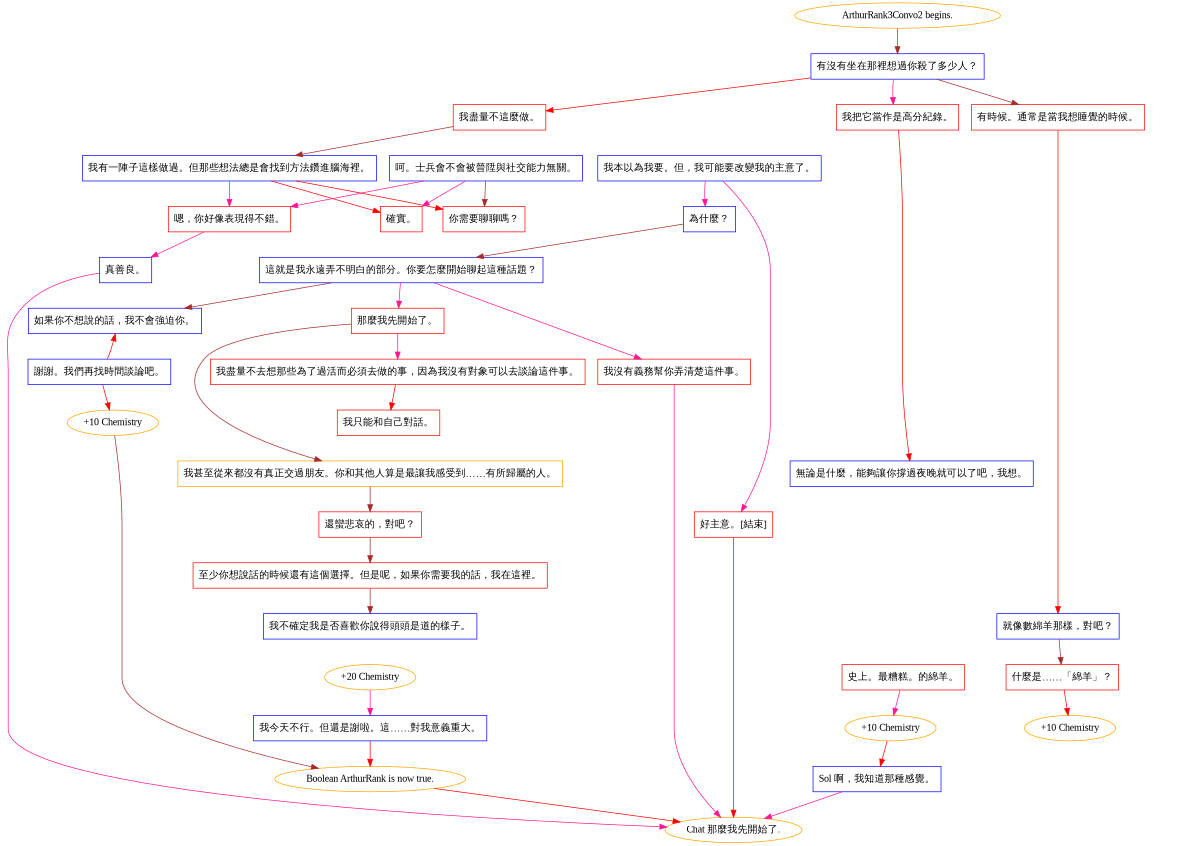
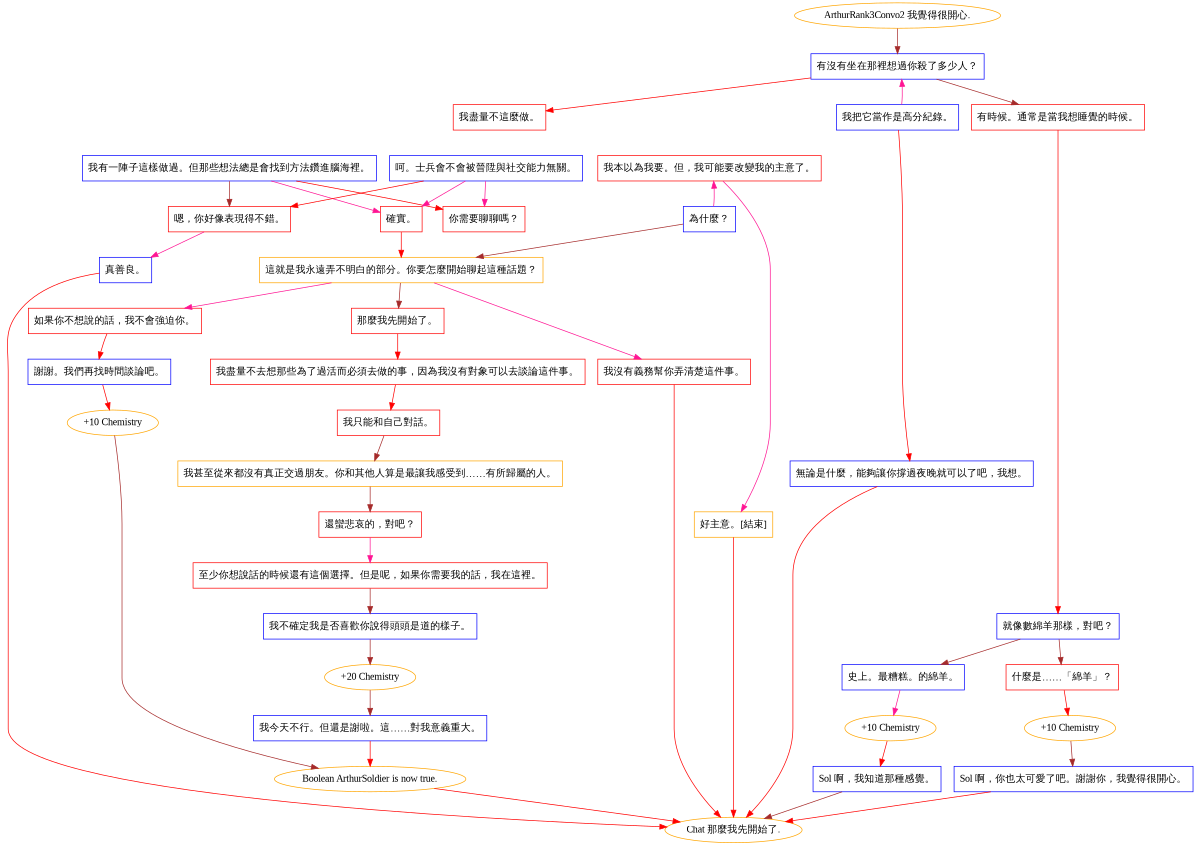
  digraph {
    fontname="Liberation Serif"
    node [color=red fontname="Liberation Serif" shape=box]
    edge [color=red fontname="Liberation Serif"]
-   "ArthurRank3Convo2 begins." [color=orange shape=""]
+   "ArthurRank3Convo2 begins." [color=orange label="ArthurRank3Convo2 我覺得很開心." shape=""]
    n2 [color=blue label="有沒有坐在那裡想過你殺了多少人？"]
    n3 [label="我盡量不這麼做。"]
    n4 [label="有時候。通常是當我想睡覺的時候。"]
-   n5 [label="我把它當作是高分紀錄。"]
+   n5 [color=blue label="我把它當作是高分紀錄。"]
    n6 [color=blue label="我有一陣子這樣做過。但那些想法總是會找到方法鑽進腦海裡。"]
    n7 [color=blue label="就像數綿羊那樣，對吧？"]
    n8 [color=blue label="無論是什麼，能夠讓你撐過夜晚就可以了吧，我想。"]
    n9 [label="你需要聊聊嗎？"]
    n10 [label="確實。"]
    n11 [label="嗯，你好像表現得不錯。"]
    n12 [color=blue label="呵。士兵會不會被晉陞與社交能力無關。"]
-   n13 [label="史上。最糟糕。的綿羊。"]
+   n13 [color=blue label="史上。最糟糕。的綿羊。"]
    n14 [label="什麼是……「綿羊」？"]
    n15 [color=orange label="Chat 那麼我先開始了." shape=""]
-   n16 [color=blue label="這就是我永遠弄不明白的部分。你要怎麼開始聊起這種話題？"]
+   n16 [color=orange label="這就是我永遠弄不明白的部分。你要怎麼開始聊起這種話題？"]
    n17 [color=blue label="真善良。"]
    n18 [color=orange label="+10 Chemistry" shape=""]
    n19 [color=orange label="+10 Chemistry" shape=""]
-   n20 [color=blue label="我本以為我要。但，我可能要改變我的主意了。"]
+   n20 [label="我本以為我要。但，我可能要改變我的主意了。"]
    n21 [color=blue label="為什麼？"]
-   n22 [label="好主意。[結束]"]
-   n23 [color=blue label="如果你不想說的話，我不會強迫你。"]
+   n22 [color=orange label="好主意。[結束]"]
+   n23 [label="如果你不想說的話，我不會強迫你。"]
    n24 [label="那麼我先開始了。"]
    n25 [label="我沒有義務幫你弄清楚這件事。"]
    n26 [color=blue label="Sol 啊，我知道那種感覺。"]
+   n27 [color=blue label="Sol 啊，你也太可愛了吧。謝謝你，我覺得很開心。"]
    n28 [color=blue label="謝謝。我們再找時間談論吧。"]
    n29 [label="我盡量不去想那些為了過活而必須去做的事，因為我沒有對象可以去談論這件事。"]
    n30 [color=orange label="+10 Chemistry" shape=""]
    n31 [label="我只能和自己對話。"]
-   n32 [color=orange label="Boolean ArthurRank is now true." shape=""]
+   n32 [color=orange label="Boolean ArthurSoldier is now true." shape=""]
    n33 [color=orange label="我甚至從來都沒有真正交過朋友。你和其他人算是最讓我感受到……有所歸屬的人。"]
    n34 [label="還蠻悲哀的，對吧？"]
    n35 [label="至少你想說話的時候還有這個選擇。但是呢，如果你需要我的話，我在這裡。"]
    n36 [color=blue label="我不確定我是否喜歡你說得頭頭是道的樣子。"]
    n37 [color=orange label="+20 Chemistry" shape=""]
    n38 [color=blue label="我今天不行。但還是謝啦。這……對我意義重大。"]
    "ArthurRank3Convo2 begins." -> n2 [color=brown]
    n2 -> n3
    n2 -> n4 [color=brown]
-   n2 -> n5 [color=deeppink]
-   n3 -> n6 [color=brown]
+   n5 -> n2 [color=deeppink]
    n4 -> n7
    n5 -> n8
    n6 -> n9
-   n6 -> n10
-   n6 -> n11 [color=deeppink]
+   n6 -> n10 [color=deeppink]
+   n6 -> n11 [color=brown]
+   n7 -> n13 [color=brown]
    n7 -> n14 [color=brown]
+   n8 -> n15
+   n10 -> n16
    n11 -> n17 [color=deeppink]
-   n12 -> n9 [color=brown]
+   n12 -> n9 [color=deeppink]
    n12 -> n10 [color=deeppink]
-   n12 -> n11 [color=deeppink]
+   n12 -> n11
    n13 -> n18 [color=deeppink]
    n14 -> n19
-   n16 -> n23 [color=brown]
-   n16 -> n24 [color=deeppink]
+   n16 -> n23 [color=deeppink]
+   n16 -> n24 [color=brown]
    n16 -> n25 [color=deeppink]
-   n17 -> n15 [color=deeppink]
+   n17 -> n15
    n18 -> n26
-   n20 -> n21 [color=deeppink]
+   n19 -> n27 [color=brown]
+   n21 -> n20 [color=deeppink]
    n20 -> n22 [color=deeppink]
    n21 -> n16 [color=brown]
    n22 -> n15
-   n28 -> n23
-   n24 -> n29 [color=deeppink]
-   n25 -> n15 [color=deeppink]
-   n26 -> n15 [color=deeppink]
+   n23 -> n28
+   n24 -> n29
+   n25 -> n15
+   n26 -> n15 [color=brown]
+   n27 -> n15
    n28 -> n30
    n29 -> n31
    n30 -> n32 [color=brown]
-   n24 -> n33 [color=brown]
+   n31 -> n33 [color=brown]
    n32 -> n15
    n33 -> n34 [color=brown]
-   n34 -> n35 [color=brown]
+   n34 -> n35 [color=deeppink]
    n35 -> n36 [color=brown]
-   n37 -> n38 [color=deeppink]
+   n36 -> n37 [color=brown]
+   n37 -> n38 [color=brown]
    n38 -> n32
  }
